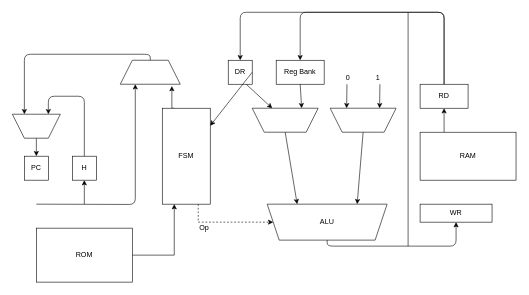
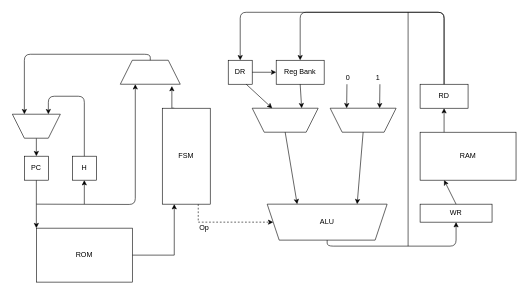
  <mxCell id="0" />
  <mxCell id="1" parent="0" />
  <mxCell id="2" style="edgeStyle=orthogonalEdgeStyle;rounded=0;orthogonalLoop=1;jettySize=auto;html=1;exitX=0.75;exitY=1;exitDx=0;exitDy=0;entryX=1;entryY=0.5;entryDx=0;entryDy=0;dashed=1;" edge="1" parent="1" source="4" target="7"><mxGeometry relative="1" as="geometry" /></mxCell>
  <mxCell id="3" style="edgeStyle=orthogonalEdgeStyle;rounded=0;orthogonalLoop=1;jettySize=auto;html=1;exitX=0.25;exitY=0;exitDx=0;exitDy=0;entryX=0.86;entryY=1.075;entryDx=0;entryDy=0;entryPerimeter=0;" edge="1" parent="1" source="4" target="18"><mxGeometry relative="1" as="geometry" /></mxCell>
  <mxCell id="4" value="FSM" style="rounded=0;whiteSpace=wrap;html=1;" vertex="1" parent="1"><mxGeometry x="270" y="180" width="80" height="160" as="geometry" /></mxCell>
  <mxCell id="5" style="edgeStyle=orthogonalEdgeStyle;rounded=0;orthogonalLoop=1;jettySize=auto;html=1;exitX=1;exitY=0.5;exitDx=0;exitDy=0;entryX=0.25;entryY=1;entryDx=0;entryDy=0;" edge="1" parent="1" source="6" target="4"><mxGeometry relative="1" as="geometry" /></mxCell>
  <mxCell id="6" value="ROM" style="rounded=0;whiteSpace=wrap;html=1;" vertex="1" parent="1"><mxGeometry x="60" y="380" width="160" height="90" as="geometry" /></mxCell>
  <mxCell id="7" value="ALU" style="shape=trapezoid;perimeter=trapezoidPerimeter;whiteSpace=wrap;html=1;fixedSize=1;rotation=0;flipH=0;direction=west;" vertex="1" parent="1"><mxGeometry x="445" y="340" width="200" height="60" as="geometry" /></mxCell>
  <mxCell id="8" value="" style="shape=trapezoid;perimeter=trapezoidPerimeter;whiteSpace=wrap;html=1;fixedSize=1;rotation=-180;" vertex="1" parent="1"><mxGeometry x="420" y="180" width="110" height="40" as="geometry" /></mxCell>
  <mxCell id="9" value="" style="shape=trapezoid;perimeter=trapezoidPerimeter;whiteSpace=wrap;html=1;fixedSize=1;rotation=-180;" vertex="1" parent="1"><mxGeometry x="550" y="180" width="110" height="40" as="geometry" /></mxCell>
  <mxCell id="10" value="RAM" style="rounded=0;whiteSpace=wrap;html=1;" vertex="1" parent="1"><mxGeometry x="700" y="220" width="160" height="80" as="geometry" /></mxCell>
  <mxCell id="11" value="RD" style="rounded=0;whiteSpace=wrap;html=1;" vertex="1" parent="1"><mxGeometry x="700" y="140" width="80" height="40" as="geometry" /></mxCell>
  <mxCell id="12" value="WR" style="rounded=0;whiteSpace=wrap;html=1;" vertex="1" parent="1"><mxGeometry x="700" y="340" width="120" height="30" as="geometry" /></mxCell>
+ <mxCell id="13" style="edgeStyle=orthogonalEdgeStyle;rounded=0;orthogonalLoop=1;jettySize=auto;html=1;exitX=0.5;exitY=1;exitDx=0;exitDy=0;entryX=0;entryY=0;entryDx=0;entryDy=0;" edge="1" parent="1" source="14" target="6"><mxGeometry relative="1" as="geometry"><Array as="points"><mxPoint x="60" y="340" /><mxPoint x="60" y="340" /></Array></mxGeometry></mxCell>
  <mxCell id="14" value="PC" style="rounded=0;whiteSpace=wrap;html=1;" vertex="1" parent="1"><mxGeometry x="40" y="260" width="40" height="40" as="geometry" /></mxCell>
  <mxCell id="15" value="H" style="rounded=0;whiteSpace=wrap;html=1;" vertex="1" parent="1"><mxGeometry x="120" y="260" width="40" height="40" as="geometry" /></mxCell>
  <mxCell id="16" style="edgeStyle=orthogonalEdgeStyle;rounded=0;orthogonalLoop=1;jettySize=auto;html=1;exitX=0.5;exitY=0;exitDx=0;exitDy=0;entryX=0.5;entryY=0;entryDx=0;entryDy=0;" edge="1" parent="1" source="17" target="14"><mxGeometry relative="1" as="geometry" /></mxCell>
  <mxCell id="17" value="" style="shape=trapezoid;perimeter=trapezoidPerimeter;whiteSpace=wrap;html=1;fixedSize=1;rotation=-180;" vertex="1" parent="1"><mxGeometry y="190" width="80" height="40" as="geometry" x="20" /></mxCell>
  <mxCell id="18" value="" style="shape=trapezoid;perimeter=trapezoidPerimeter;whiteSpace=wrap;html=1;fixedSize=1;" vertex="1" parent="1"><mxGeometry x="200" y="100" width="100" height="40" as="geometry" /></mxCell>
  <mxCell id="19" value="" style="endArrow=classic;html=1;edgeStyle=orthogonalEdgeStyle;entryX=0.25;entryY=1;entryDx=0;entryDy=0;" edge="1" parent="1" target="18"><mxGeometry width="50" height="50" relative="1" as="geometry"><mxPoint x="60" y="340" as="sourcePoint" /><mxPoint x="170" y="330" as="targetPoint" /></mxGeometry></mxCell>
  <mxCell id="20" value="" style="endArrow=classic;html=1;entryX=0.5;entryY=1;entryDx=0;entryDy=0;" edge="1" parent="1" target="15"><mxGeometry width="50" height="50" relative="1" as="geometry"><mxPoint x="140" y="340" as="sourcePoint" /><mxPoint x="190" y="320" as="targetPoint" /></mxGeometry></mxCell>
  <mxCell id="21" value="" style="endArrow=classic;html=1;exitX=0.5;exitY=0;exitDx=0;exitDy=0;edgeStyle=orthogonalEdgeStyle;entryX=0.25;entryY=1;entryDx=0;entryDy=0;" edge="1" parent="1" source="15" target="17"><mxGeometry width="50" height="50" relative="1" as="geometry"><mxPoint x="130" y="230" as="sourcePoint" /><mxPoint x="140" y="140" as="targetPoint" /><Array as="points"><mxPoint x="140" y="160" /><mxPoint x="80" y="160" /></Array></mxGeometry></mxCell>
  <mxCell id="22" value="" style="endArrow=classic;html=1;exitX=0.5;exitY=0;exitDx=0;exitDy=0;edgeStyle=orthogonalEdgeStyle;entryX=0.75;entryY=1;entryDx=0;entryDy=0;" edge="1" parent="1" source="18" target="17"><mxGeometry width="50" height="50" relative="1" as="geometry"><mxPoint x="110" y="90" as="sourcePoint" /><mxPoint x="160" y="40" as="targetPoint" /></mxGeometry></mxCell>
  <mxCell id="23" value="Reg Bank" style="rounded=0;whiteSpace=wrap;html=1;" vertex="1" parent="1"><mxGeometry x="460" y="100" width="80" height="40" as="geometry" /></mxCell>
  <mxCell id="24" value="DR" style="rounded=0;whiteSpace=wrap;html=1;" vertex="1" parent="1"><mxGeometry x="380" y="100" width="40" height="40" as="geometry" /></mxCell>
  <mxCell id="25" value="" style="endArrow=classic;html=1;exitX=0.5;exitY=1;exitDx=0;exitDy=0;entryX=0.25;entryY=1;entryDx=0;entryDy=0;" edge="1" parent="1" source="23" target="8"><mxGeometry width="50" height="50" relative="1" as="geometry"><mxPoint x="500" y="70" as="sourcePoint" /><mxPoint x="550" y="20" as="targetPoint" /></mxGeometry></mxCell>
  <mxCell id="26" value="" style="endArrow=classic;html=1;exitX=0.75;exitY=1;exitDx=0;exitDy=0;" edge="1" parent="1" source="24" target="8"><mxGeometry width="50" height="50" relative="1" as="geometry"><mxPoint x="430" y="40" as="sourcePoint" /><mxPoint x="480" y="-10" as="targetPoint" /></mxGeometry></mxCell>
- <mxCell id="27" value="" style="endArrow=classic;html=1;exitX=1;exitY=0.5;exitDx=0;exitDy=0;" edge="1" parent="1" source="24" target="4"><mxGeometry width="50" height="50" relative="1" as="geometry"><mxPoint x="430" y="70" as="sourcePoint" /><mxPoint x="480" y="20" as="targetPoint" /></mxGeometry></mxCell>
+ <mxCell id="27" value="" style="endArrow=classic;html=1;exitX=1;exitY=0.5;exitDx=0;exitDy=0;entryX=0;entryY=0.5;entryDx=0;entryDy=0;" edge="1" parent="1" source="24" target="23"><mxGeometry width="50" height="50" relative="1" as="geometry"><mxPoint x="430" y="70" as="sourcePoint" /><mxPoint x="480" y="20" as="targetPoint" /></mxGeometry></mxCell>
  <mxCell id="28" value="" style="endArrow=classic;html=1;exitX=0.25;exitY=0;exitDx=0;exitDy=0;entryX=0.5;entryY=1;entryDx=0;entryDy=0;" edge="1" parent="1" source="10" target="11"><mxGeometry width="50" height="50" relative="1" as="geometry"><mxPoint x="750" y="220" as="sourcePoint" /><mxPoint x="800" y="170" as="targetPoint" /></mxGeometry></mxCell>
+ <mxCell id="29" value="" style="endArrow=classic;html=1;exitX=0.5;exitY=0;exitDx=0;exitDy=0;entryX=0.25;entryY=1;entryDx=0;entryDy=0;" edge="1" parent="1" source="12" target="10"><mxGeometry width="50" height="50" relative="1" as="geometry"><mxPoint x="670" y="510" as="sourcePoint" /><mxPoint x="720" y="460" as="targetPoint" /></mxGeometry></mxCell>
  <mxCell id="30" value="" style="endArrow=classic;html=1;edgeStyle=orthogonalEdgeStyle;exitX=0.5;exitY=0;exitDx=0;exitDy=0;entryX=0.5;entryY=1;entryDx=0;entryDy=0;" edge="1" parent="1" source="7" target="12"><mxGeometry width="50" height="50" relative="1" as="geometry"><mxPoint x="520" y="520" as="sourcePoint" /><mxPoint x="570" y="470" as="targetPoint" /></mxGeometry></mxCell>
  <mxCell id="31" value="" style="endArrow=classic;html=1;exitX=0.5;exitY=0;exitDx=0;exitDy=0;edgeStyle=orthogonalEdgeStyle;entryX=0.5;entryY=0;entryDx=0;entryDy=0;" edge="1" parent="1" source="11" target="23"><mxGeometry width="50" height="50" relative="1" as="geometry"><mxPoint x="710" y="100" as="sourcePoint" /><mxPoint x="690" y="10" as="targetPoint" /><Array as="points"><mxPoint x="740" y="20" /><mxPoint x="500" y="20" /></Array></mxGeometry></mxCell>
  <mxCell id="32" value="" style="endArrow=classic;html=1;edgeStyle=orthogonalEdgeStyle;entryX=0.5;entryY=0;entryDx=0;entryDy=0;" edge="1" parent="1" target="24"><mxGeometry width="50" height="50" relative="1" as="geometry"><mxPoint x="740" y="140" as="sourcePoint" /><mxPoint x="810" y="50" as="targetPoint" /><Array as="points"><mxPoint x="740" y="20" /><mxPoint x="400" y="20" /></Array></mxGeometry></mxCell>
  <mxCell id="33" value="" style="endArrow=none;html=1;" edge="1" parent="1"><mxGeometry width="50" height="50" relative="1" as="geometry"><mxPoint x="680" y="410" as="sourcePoint" /><mxPoint x="680" y="20" as="targetPoint" /></mxGeometry></mxCell>
  <mxCell id="34" value="" style="endArrow=classic;html=1;exitX=0.5;exitY=0;exitDx=0;exitDy=0;entryX=0.75;entryY=1;entryDx=0;entryDy=0;" edge="1" parent="1" source="8" target="7"><mxGeometry width="50" height="50" relative="1" as="geometry"><mxPoint x="550" y="320" as="sourcePoint" /><mxPoint x="600" y="270" as="targetPoint" /></mxGeometry></mxCell>
  <mxCell id="35" value="" style="endArrow=classic;html=1;exitX=0.5;exitY=0;exitDx=0;exitDy=0;entryX=0.25;entryY=1;entryDx=0;entryDy=0;" edge="1" parent="1" source="9" target="7"><mxGeometry width="50" height="50" relative="1" as="geometry"><mxPoint x="590" y="320" as="sourcePoint" /><mxPoint x="640" y="270" as="targetPoint" /></mxGeometry></mxCell>
  <mxCell id="36" value="" style="endArrow=classic;html=1;entryX=0.25;entryY=1;entryDx=0;entryDy=0;" edge="1" parent="1" target="9"><mxGeometry width="50" height="50" relative="1" as="geometry"><mxPoint x="633" y="140" as="sourcePoint" /><mxPoint x="660" y="100" as="targetPoint" /></mxGeometry></mxCell>
  <mxCell id="37" value="" style="endArrow=classic;html=1;entryX=0.75;entryY=1;entryDx=0;entryDy=0;" edge="1" parent="1" target="9"><mxGeometry width="50" height="50" relative="1" as="geometry"><mxPoint x="578" y="140" as="sourcePoint" /><mxPoint x="620" y="80" as="targetPoint" /></mxGeometry></mxCell>
  <mxCell id="38" value="0" style="text;html=1;strokeColor=none;fillColor=none;align=center;verticalAlign=middle;whiteSpace=wrap;rounded=0;" vertex="1" parent="1"><mxGeometry x="560" y="120" width="40" height="20" as="geometry" /></mxCell>
  <mxCell id="39" value="1" style="text;html=1;strokeColor=none;fillColor=none;align=center;verticalAlign=middle;whiteSpace=wrap;rounded=0;" vertex="1" parent="1"><mxGeometry x="610" y="120" width="40" height="20" as="geometry" /></mxCell>
  <mxCell id="40" value="Op" style="text;html=1;strokeColor=none;fillColor=none;align=center;verticalAlign=middle;whiteSpace=wrap;rounded=0;" vertex="1" parent="1"><mxGeometry x="320" y="370" width="40" height="20" as="geometry" /></mxCell>
